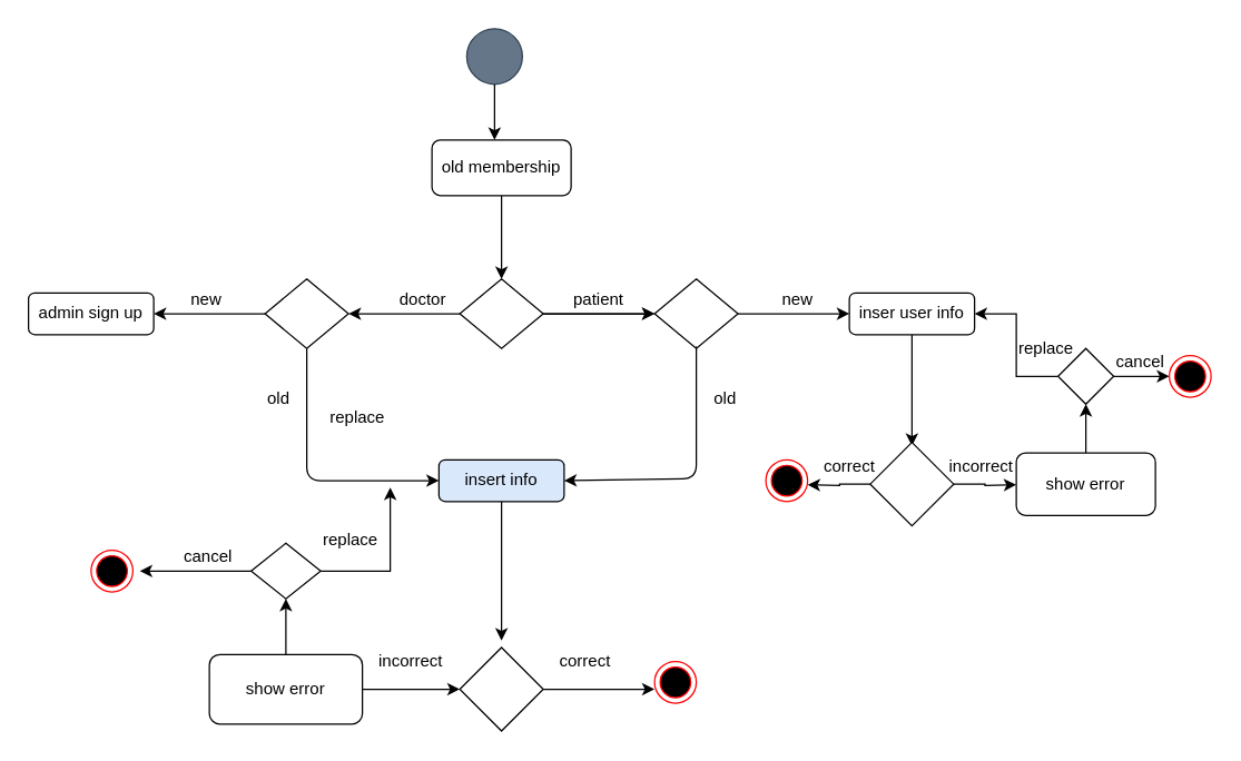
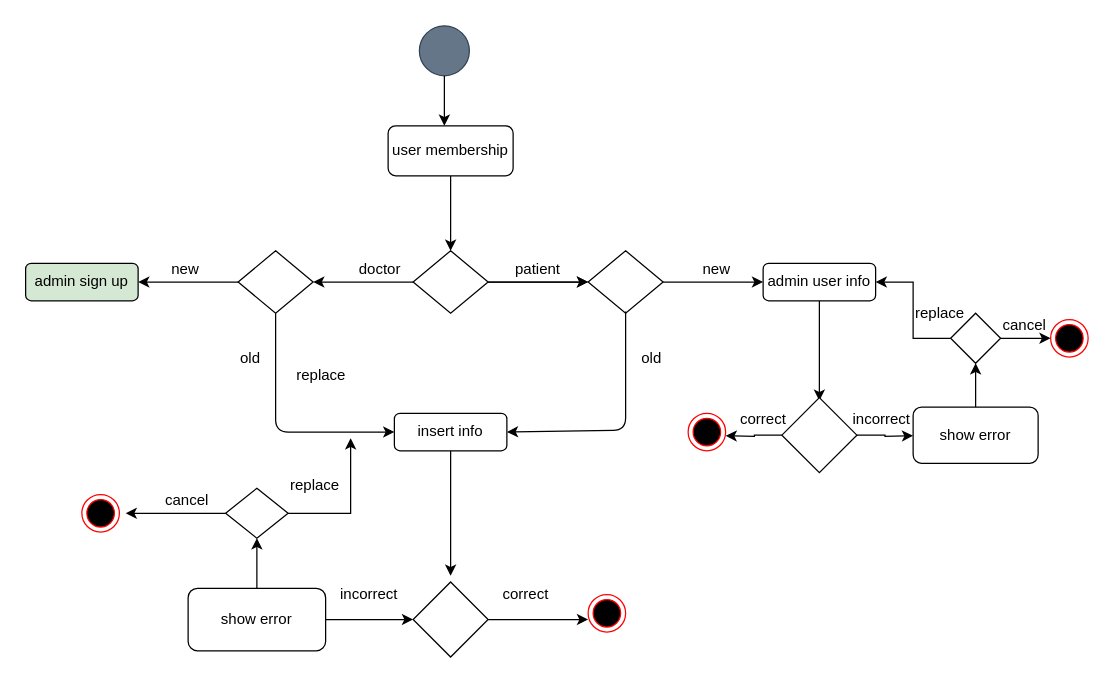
  <mxCell id="0" />
  <mxCell id="1" parent="0" />
  <mxCell id="2" value="" style="ellipse;whiteSpace=wrap;html=1;aspect=fixed;fillColor=#647687;strokeColor=#314354;fontColor=#ffffff;" parent="1" vertex="1"><mxGeometry x="335" y="20" width="40" height="40" as="geometry" /></mxCell>
  <mxCell id="3" value="" style="endArrow=classic;html=1;exitX=0.5;exitY=1;exitDx=0;exitDy=0;" parent="1" source="2" edge="1"><mxGeometry width="50" height="50" relative="1" as="geometry"><mxPoint x="350" y="100" as="sourcePoint" /><mxPoint x="355" y="100" as="targetPoint" /></mxGeometry></mxCell>
  <mxCell id="4" value="" style="edgeStyle=orthogonalEdgeStyle;rounded=0;orthogonalLoop=1;jettySize=auto;html=1;" parent="1" source="5" edge="1"><mxGeometry relative="1" as="geometry"><mxPoint x="360" y="200" as="targetPoint" /></mxGeometry></mxCell>
- <mxCell id="5" value="old membership&lt;br&gt;" style="rounded=1;whiteSpace=wrap;html=1;" parent="1" vertex="1"><mxGeometry x="310" y="100" width="100" height="40" as="geometry" /></mxCell>
+ <mxCell id="5" value="user membership&lt;br&gt;" style="rounded=1;whiteSpace=wrap;html=1;" parent="1" vertex="1"><mxGeometry x="310" y="100" width="100" height="40" as="geometry" /></mxCell>
  <mxCell id="6" value="" style="edgeStyle=orthogonalEdgeStyle;rounded=0;orthogonalLoop=1;jettySize=auto;html=1;" parent="1" source="9" edge="1"><mxGeometry relative="1" as="geometry"><mxPoint x="470" y="225" as="targetPoint" /></mxGeometry></mxCell>
  <mxCell id="7" value="" style="edgeStyle=orthogonalEdgeStyle;rounded=0;orthogonalLoop=1;jettySize=auto;html=1;" parent="1" source="9" edge="1"><mxGeometry relative="1" as="geometry"><mxPoint x="250" y="225" as="targetPoint" /></mxGeometry></mxCell>
  <mxCell id="8" value="" style="edgeStyle=orthogonalEdgeStyle;rounded=0;orthogonalLoop=1;jettySize=auto;html=1;" parent="1" source="9" target="11" edge="1"><mxGeometry relative="1" as="geometry" /></mxCell>
  <mxCell id="9" value="" style="rhombus;whiteSpace=wrap;html=1;" parent="1" vertex="1"><mxGeometry x="330" y="200" width="60" height="50" as="geometry" /></mxCell>
  <mxCell id="10" value="" style="edgeStyle=orthogonalEdgeStyle;rounded=0;orthogonalLoop=1;jettySize=auto;html=1;" parent="1" source="11" edge="1"><mxGeometry relative="1" as="geometry"><mxPoint x="610" y="225" as="targetPoint" /></mxGeometry></mxCell>
  <mxCell id="11" value="" style="rhombus;whiteSpace=wrap;html=1;" parent="1" vertex="1"><mxGeometry x="470" y="200" width="60" height="50" as="geometry" /></mxCell>
  <mxCell id="12" value="doctor" style="text;html=1;resizable=0;points=[];autosize=1;align=left;verticalAlign=top;spacingTop=-4;" parent="1" vertex="1"><mxGeometry x="285" y="205" width="50" height="20" as="geometry" /></mxCell>
  <mxCell id="13" value="patient" style="text;html=1;resizable=0;points=[];autosize=1;align=left;verticalAlign=top;spacingTop=-4;" parent="1" vertex="1"><mxGeometry x="410" y="205" width="50" height="20" as="geometry" /></mxCell>
  <mxCell id="14" value="new" style="text;html=1;resizable=0;points=[];autosize=1;align=left;verticalAlign=top;spacingTop=-4;" parent="1" vertex="1"><mxGeometry x="560" y="205" width="40" height="20" as="geometry" /></mxCell>
  <mxCell id="15" value="old" style="text;html=1;resizable=0;points=[];autosize=1;align=left;verticalAlign=top;spacingTop=-4;" parent="1" vertex="1"><mxGeometry x="511" y="276" width="30" height="20" as="geometry" /></mxCell>
  <mxCell id="16" value="" style="edgeStyle=orthogonalEdgeStyle;rounded=0;orthogonalLoop=1;jettySize=auto;html=1;" edge="1" parent="1" source="17"><mxGeometry relative="1" as="geometry"><mxPoint x="655" y="320" as="targetPoint" /></mxGeometry></mxCell>
- <mxCell id="17" value="inser user info" style="rounded=1;whiteSpace=wrap;html=1;" parent="1" vertex="1"><mxGeometry x="610" y="210" width="90" height="30" as="geometry" /></mxCell>
+ <mxCell id="17" value="admin user info" style="rounded=1;whiteSpace=wrap;html=1;" parent="1" vertex="1"><mxGeometry x="610" y="210" width="90" height="30" as="geometry" /></mxCell>
  <mxCell id="18" value="" style="edgeStyle=orthogonalEdgeStyle;rounded=0;orthogonalLoop=1;jettySize=auto;html=1;" parent="1" source="19" edge="1"><mxGeometry relative="1" as="geometry"><mxPoint x="110" y="225" as="targetPoint" /></mxGeometry></mxCell>
  <mxCell id="19" value="" style="rhombus;whiteSpace=wrap;html=1;" parent="1" vertex="1"><mxGeometry x="190" y="200" width="60" height="50" as="geometry" /></mxCell>
  <mxCell id="20" value="" style="edgeStyle=orthogonalEdgeStyle;rounded=0;orthogonalLoop=1;jettySize=auto;html=1;" edge="1" parent="1" source="21"><mxGeometry relative="1" as="geometry"><mxPoint x="360" y="460" as="targetPoint" /></mxGeometry></mxCell>
- <mxCell id="21" value="insert info" style="rounded=1;whiteSpace=wrap;html=1;fillColor=#dae8fc;" parent="1" vertex="1"><mxGeometry x="315" y="330" width="90" height="30" as="geometry" /></mxCell>
- <mxCell id="22" value="admin sign up" style="rounded=1;whiteSpace=wrap;html=1;" parent="1" vertex="1"><mxGeometry x="20" y="210" width="90" height="30" as="geometry" /></mxCell>
+ <mxCell id="21" value="insert info" style="rounded=1;whiteSpace=wrap;html=1;" parent="1" vertex="1"><mxGeometry x="315" y="330" width="90" height="30" as="geometry" /></mxCell>
+ <mxCell id="22" value="admin sign up" style="rounded=1;whiteSpace=wrap;html=1;fillColor=#d5e8d4;" parent="1" vertex="1"><mxGeometry x="20" y="210" width="90" height="30" as="geometry" /></mxCell>
  <mxCell id="23" value="new" style="text;html=1;resizable=0;points=[];autosize=1;align=left;verticalAlign=top;spacingTop=-4;" parent="1" vertex="1"><mxGeometry x="135" y="205" width="40" height="20" as="geometry" /></mxCell>
  <mxCell id="24" value="old" style="text;html=1;resizable=0;points=[];autosize=1;align=left;verticalAlign=top;spacingTop=-4;" parent="1" vertex="1"><mxGeometry x="190" y="276" width="30" height="20" as="geometry" /></mxCell>
  <mxCell id="25" value="" style="endArrow=classic;html=1;exitX=0.5;exitY=1;exitDx=0;exitDy=0;entryX=0;entryY=0.5;entryDx=0;entryDy=0;" parent="1" source="19" target="21" edge="1"><mxGeometry width="50" height="50" relative="1" as="geometry"><mxPoint x="235" y="311" as="sourcePoint" /><mxPoint x="285" y="261" as="targetPoint" /><Array as="points"><mxPoint x="220" y="345" /></Array></mxGeometry></mxCell>
  <mxCell id="26" value="" style="endArrow=classic;html=1;exitX=0.5;exitY=1;exitDx=0;exitDy=0;entryX=1;entryY=0.5;entryDx=0;entryDy=0;" parent="1" target="21" edge="1"><mxGeometry width="50" height="50" relative="1" as="geometry"><mxPoint x="500" y="248.5" as="sourcePoint" /><mxPoint x="595" y="343.5" as="targetPoint" /><Array as="points"><mxPoint x="500" y="343.5" /></Array></mxGeometry></mxCell>
  <mxCell id="27" value="" style="edgeStyle=orthogonalEdgeStyle;rounded=0;orthogonalLoop=1;jettySize=auto;html=1;" edge="1" parent="1" source="28"><mxGeometry relative="1" as="geometry"><mxPoint x="470" y="495" as="targetPoint" /></mxGeometry></mxCell>
  <mxCell id="28" value="" style="rhombus;whiteSpace=wrap;html=1;" vertex="1" parent="1"><mxGeometry x="330" y="465" width="60" height="60" as="geometry" /></mxCell>
  <mxCell id="29" value="correct" style="text;html=1;resizable=0;points=[];autosize=1;align=left;verticalAlign=top;spacingTop=-4;" vertex="1" parent="1"><mxGeometry x="400" y="465" width="50" height="20" as="geometry" /></mxCell>
  <mxCell id="30" value="" style="ellipse;html=1;shape=endState;fillColor=#000000;strokeColor=#ff0000;" vertex="1" parent="1"><mxGeometry x="470" y="475" width="30" height="30" as="geometry" /></mxCell>
  <mxCell id="31" value="incorrect" style="text;html=1;resizable=0;points=[];autosize=1;align=left;verticalAlign=top;spacingTop=-4;" vertex="1" parent="1"><mxGeometry x="270" y="465" width="60" height="20" as="geometry" /></mxCell>
  <mxCell id="32" value="" style="edgeStyle=orthogonalEdgeStyle;rounded=0;orthogonalLoop=1;jettySize=auto;html=1;" edge="1" parent="1" source="34" target="28"><mxGeometry relative="1" as="geometry" /></mxCell>
  <mxCell id="33" value="" style="edgeStyle=orthogonalEdgeStyle;rounded=0;orthogonalLoop=1;jettySize=auto;html=1;" edge="1" parent="1" source="34"><mxGeometry relative="1" as="geometry"><mxPoint x="205" y="430" as="targetPoint" /></mxGeometry></mxCell>
  <mxCell id="34" value="show error" style="rounded=1;whiteSpace=wrap;html=1;" vertex="1" parent="1"><mxGeometry x="150" y="470" width="110" height="50" as="geometry" /></mxCell>
  <mxCell id="35" value="" style="edgeStyle=orthogonalEdgeStyle;rounded=0;orthogonalLoop=1;jettySize=auto;html=1;" edge="1" parent="1" source="37"><mxGeometry relative="1" as="geometry"><mxPoint x="100" y="410" as="targetPoint" /></mxGeometry></mxCell>
  <mxCell id="36" value="" style="edgeStyle=orthogonalEdgeStyle;rounded=0;orthogonalLoop=1;jettySize=auto;html=1;" edge="1" parent="1" source="37"><mxGeometry relative="1" as="geometry"><mxPoint x="280" y="350" as="targetPoint" /><Array as="points"><mxPoint x="280" y="410" /></Array></mxGeometry></mxCell>
  <mxCell id="37" value="" style="rhombus;whiteSpace=wrap;html=1;" vertex="1" parent="1"><mxGeometry x="180" y="390" width="50" height="40" as="geometry" /></mxCell>
  <mxCell id="38" value="cancel" style="text;html=1;resizable=0;points=[];autosize=1;align=left;verticalAlign=top;spacingTop=-4;" vertex="1" parent="1"><mxGeometry x="130" y="390" width="50" height="20" as="geometry" /></mxCell>
  <mxCell id="39" value="" style="ellipse;html=1;shape=endState;fillColor=#000000;strokeColor=#ff0000;" vertex="1" parent="1"><mxGeometry x="65" y="395" width="30" height="30" as="geometry" /></mxCell>
  <mxCell id="40" value="replace" style="text;html=1;resizable=0;points=[];autosize=1;align=left;verticalAlign=top;spacingTop=-4;" vertex="1" parent="1"><mxGeometry x="230" y="377.5" width="50" height="20" as="geometry" /></mxCell>
  <mxCell id="41" value="replace" style="text;html=1;resizable=0;points=[];autosize=1;align=left;verticalAlign=top;spacingTop=-4;" vertex="1" parent="1"><mxGeometry x="235" y="290" width="50" height="20" as="geometry" /></mxCell>
  <mxCell id="42" value="" style="edgeStyle=orthogonalEdgeStyle;rounded=0;orthogonalLoop=1;jettySize=auto;html=1;" edge="1" parent="1" source="44"><mxGeometry relative="1" as="geometry"><mxPoint x="730" y="348" as="targetPoint" /></mxGeometry></mxCell>
  <mxCell id="43" value="" style="edgeStyle=orthogonalEdgeStyle;rounded=0;orthogonalLoop=1;jettySize=auto;html=1;" edge="1" parent="1" source="44"><mxGeometry relative="1" as="geometry"><mxPoint x="580" y="348" as="targetPoint" /></mxGeometry></mxCell>
  <mxCell id="44" value="" style="rhombus;whiteSpace=wrap;html=1;" vertex="1" parent="1"><mxGeometry x="625" y="317.5" width="60" height="60" as="geometry" /></mxCell>
  <mxCell id="45" value="" style="ellipse;html=1;shape=endState;fillColor=#000000;strokeColor=#ff0000;" vertex="1" parent="1"><mxGeometry x="550" y="330" width="30" height="30" as="geometry" /></mxCell>
  <mxCell id="46" value="correct" style="text;html=1;resizable=0;points=[];autosize=1;align=left;verticalAlign=top;spacingTop=-4;" vertex="1" parent="1"><mxGeometry x="590" y="325" width="50" height="20" as="geometry" /></mxCell>
  <mxCell id="47" value="incorrect" style="text;html=1;resizable=0;points=[];autosize=1;align=left;verticalAlign=top;spacingTop=-4;" vertex="1" parent="1"><mxGeometry x="680" y="325" width="60" height="20" as="geometry" /></mxCell>
  <mxCell id="48" value="" style="edgeStyle=orthogonalEdgeStyle;rounded=0;orthogonalLoop=1;jettySize=auto;html=1;" edge="1" parent="1" source="49"><mxGeometry relative="1" as="geometry"><mxPoint x="780" y="290" as="targetPoint" /></mxGeometry></mxCell>
  <mxCell id="49" value="show error" style="rounded=1;whiteSpace=wrap;html=1;" vertex="1" parent="1"><mxGeometry x="730" y="325" width="100" height="45" as="geometry" /></mxCell>
  <mxCell id="50" value="" style="edgeStyle=orthogonalEdgeStyle;rounded=0;orthogonalLoop=1;jettySize=auto;html=1;entryX=1;entryY=0.5;entryDx=0;entryDy=0;" edge="1" parent="1" source="52" target="17"><mxGeometry relative="1" as="geometry"><mxPoint x="780" y="170" as="targetPoint" /></mxGeometry></mxCell>
  <mxCell id="51" value="" style="edgeStyle=orthogonalEdgeStyle;rounded=0;orthogonalLoop=1;jettySize=auto;html=1;" edge="1" parent="1" source="52"><mxGeometry relative="1" as="geometry"><mxPoint x="840" y="270" as="targetPoint" /></mxGeometry></mxCell>
  <mxCell id="52" value="" style="rhombus;whiteSpace=wrap;html=1;" vertex="1" parent="1"><mxGeometry x="760" y="250" width="40" height="40" as="geometry" /></mxCell>
  <mxCell id="53" value="replace" style="text;html=1;resizable=0;points=[];autosize=1;align=left;verticalAlign=top;spacingTop=-4;" vertex="1" parent="1"><mxGeometry x="730" y="240" width="50" height="20" as="geometry" /></mxCell>
  <mxCell id="54" value="cancel" style="text;html=1;resizable=0;points=[];autosize=1;align=left;verticalAlign=top;spacingTop=-4;" vertex="1" parent="1"><mxGeometry x="800" y="250" width="50" height="20" as="geometry" /></mxCell>
  <mxCell id="55" value="" style="ellipse;html=1;shape=endState;fillColor=#000000;strokeColor=#ff0000;" vertex="1" parent="1"><mxGeometry x="840" y="255" width="30" height="30" as="geometry" /></mxCell>
